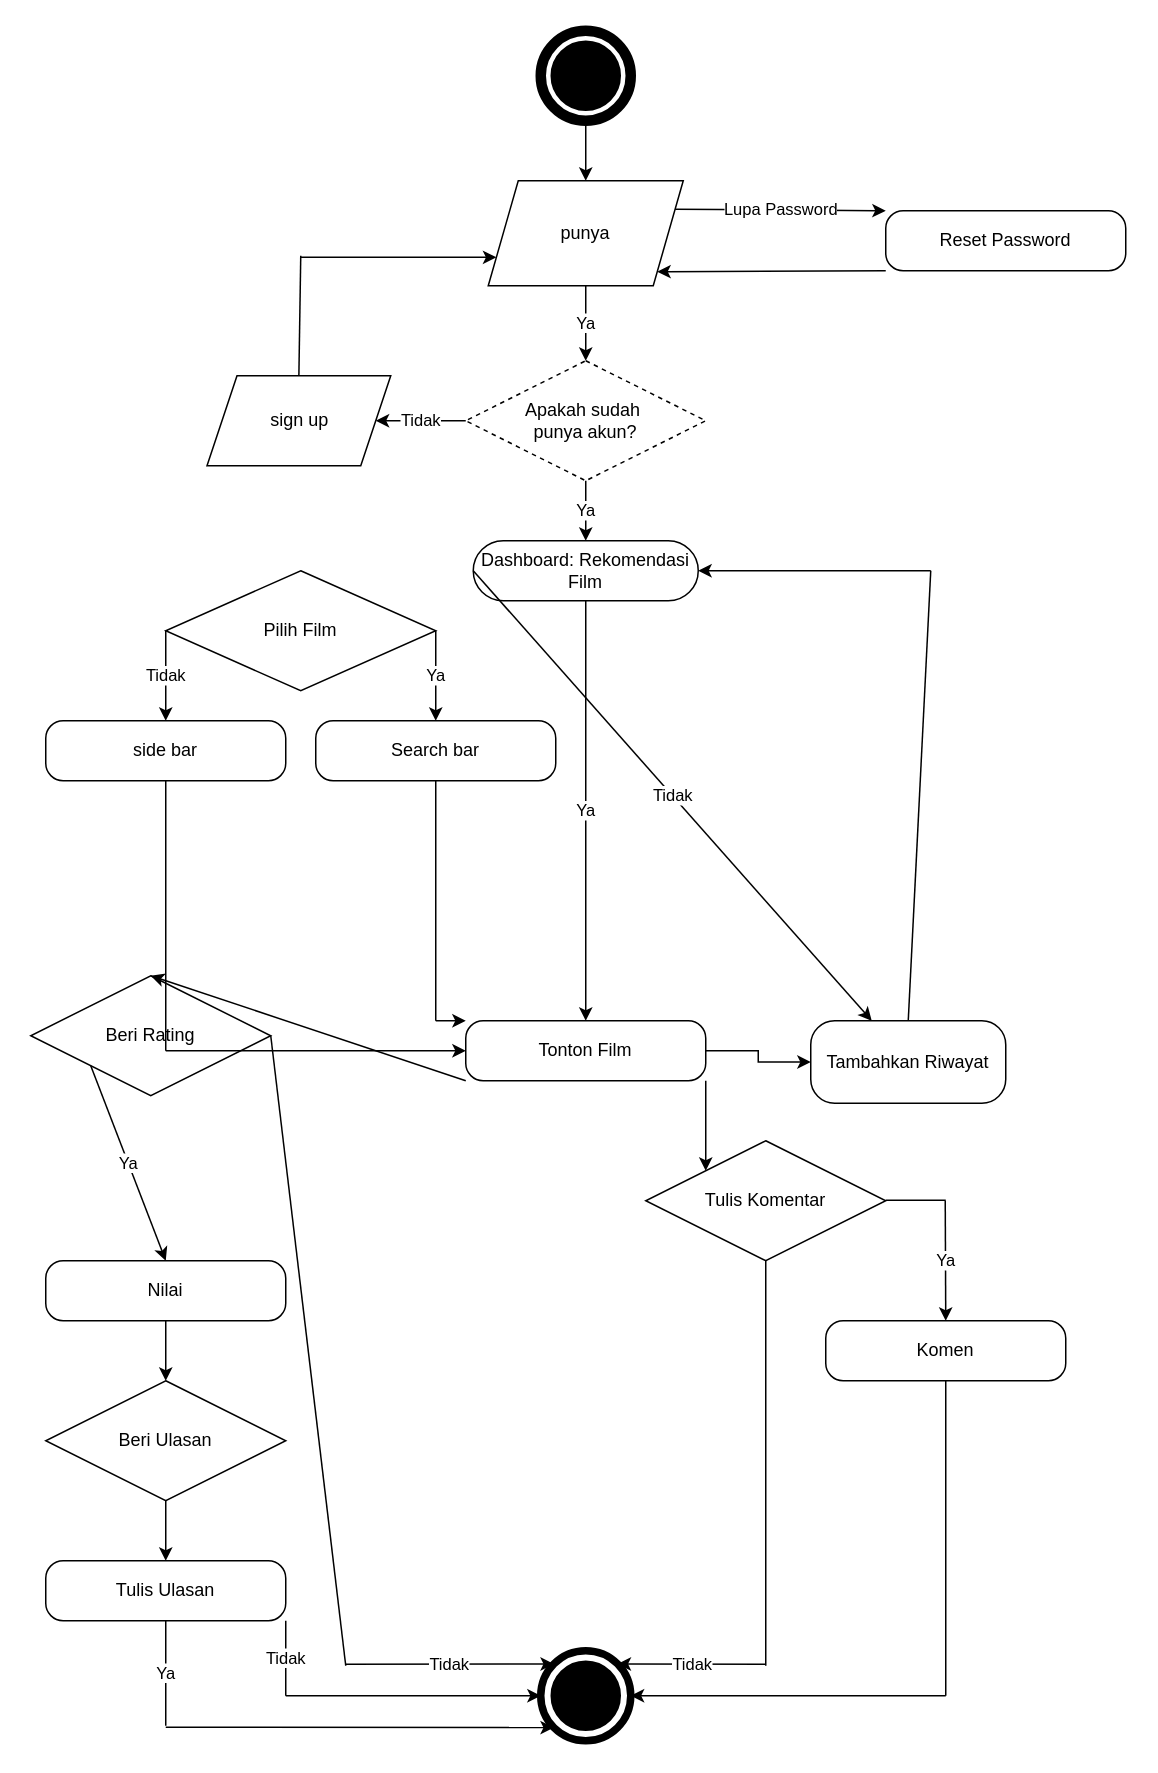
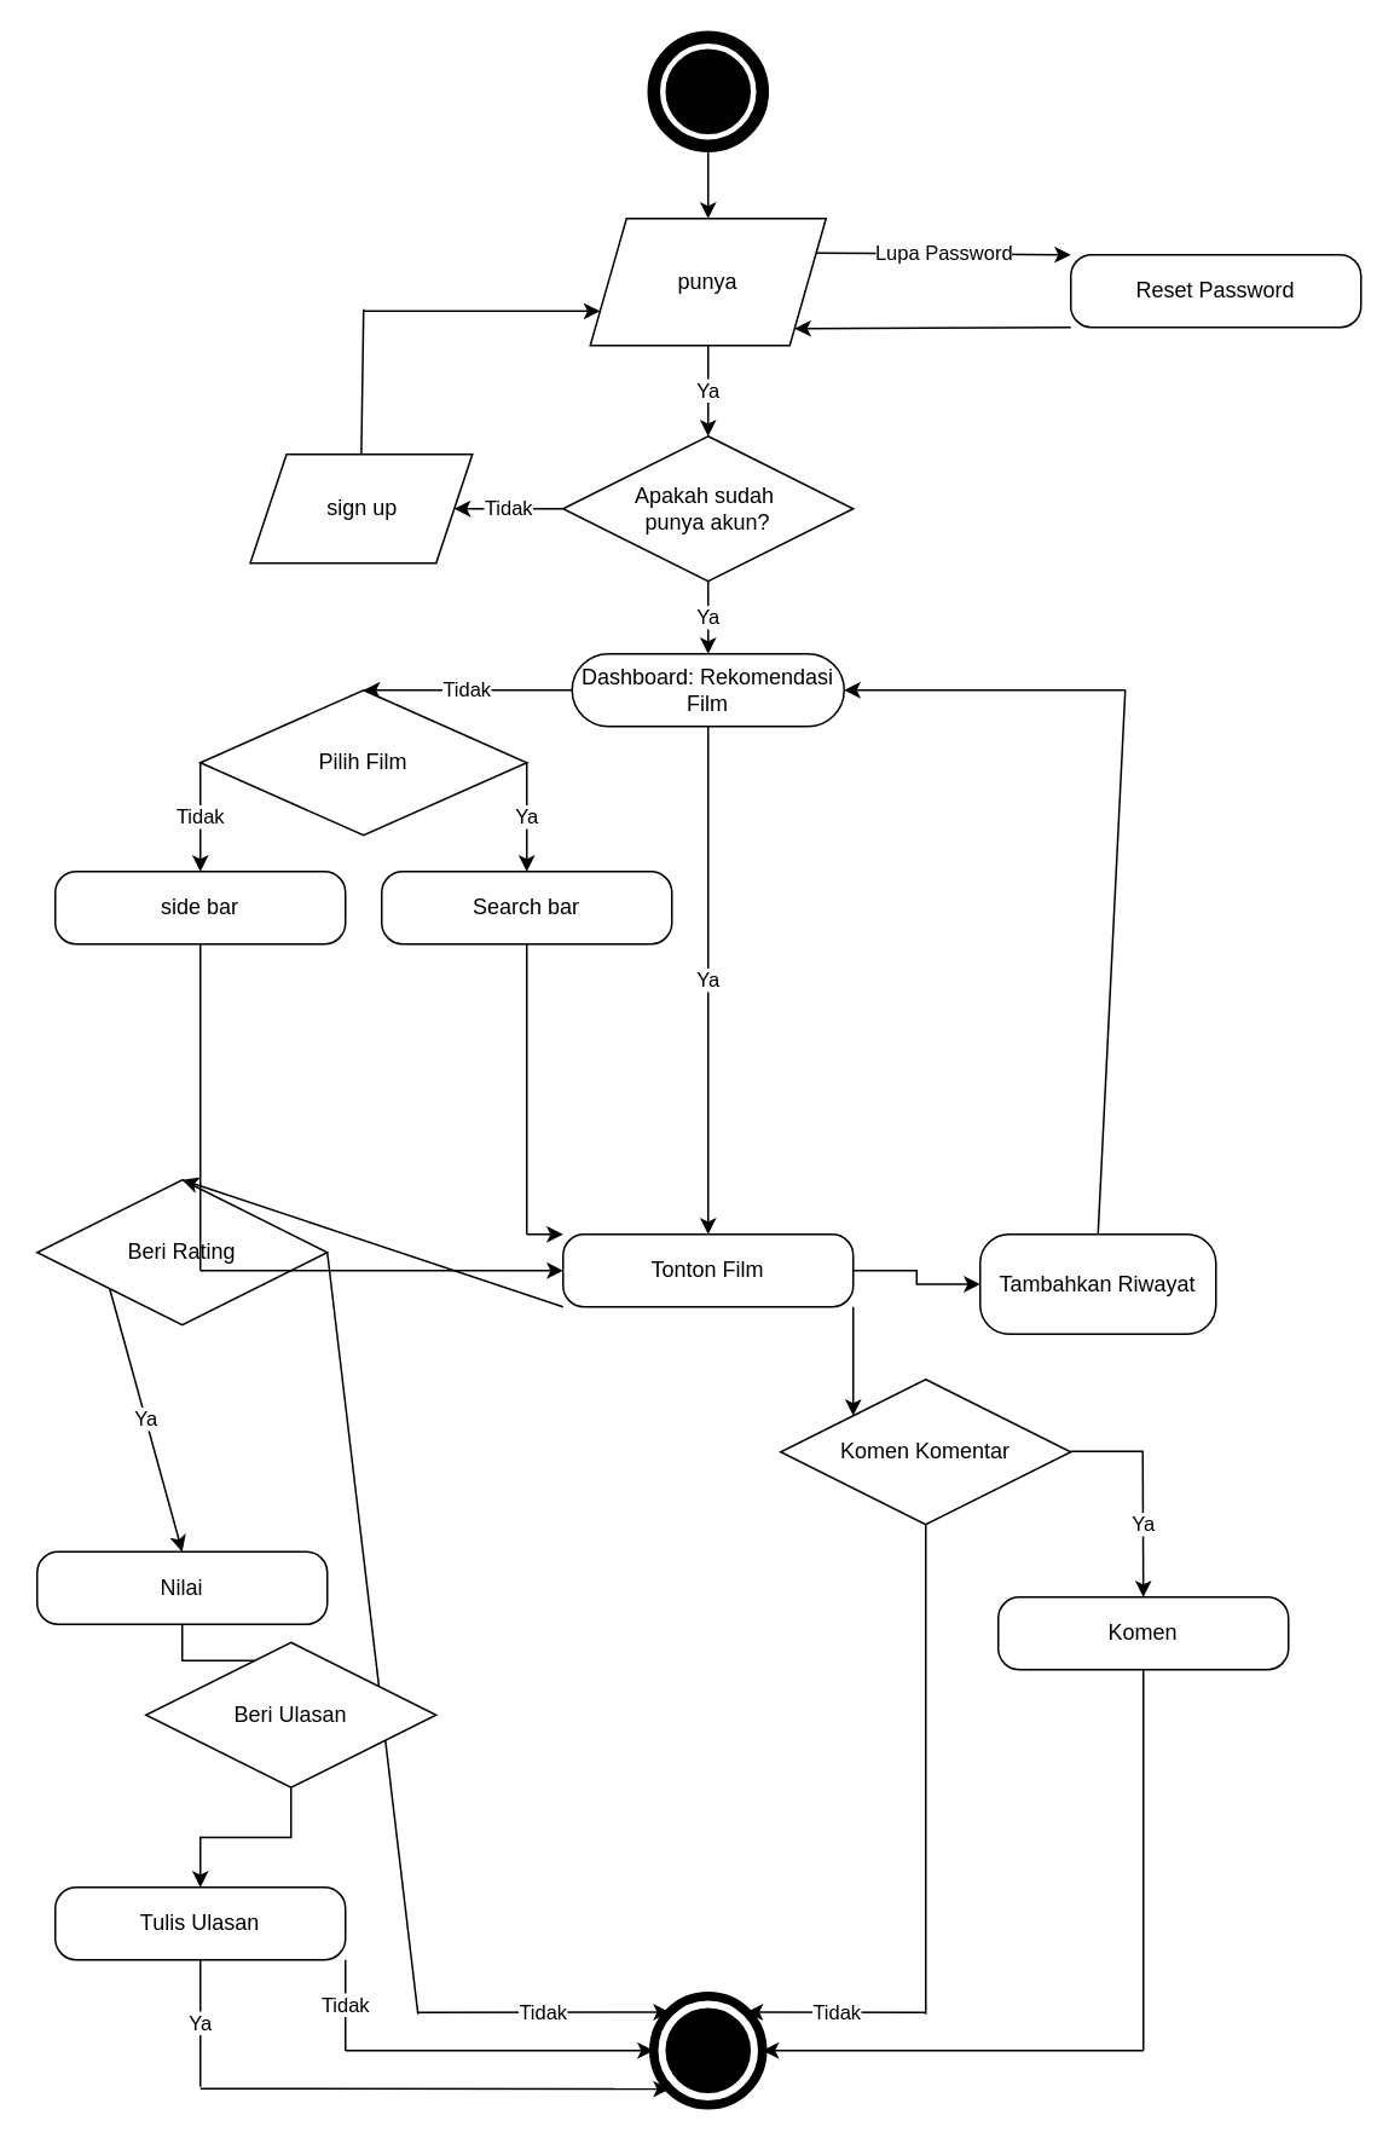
  <mxCell id="0" />
  <mxCell id="1" parent="0" />
  <mxCell id="2" value="Dashboard: Rekomendasi Film" style="rounded=1;whiteSpace=wrap;html=1;arcSize=50;" vertex="1" parent="1"><mxGeometry x="315" y="360" width="150" height="40" as="geometry" /></mxCell>
  <mxCell id="3" value="" style="ellipse;whiteSpace=wrap;html=1;aspect=fixed;strokeWidth=7;" vertex="1" parent="1"><mxGeometry x="360" y="20" width="60" height="60" as="geometry" /></mxCell>
- <mxCell id="4" value="Apakah sudah&amp;nbsp;&lt;div&gt;punya akun?&lt;/div&gt;" style="rhombus;whiteSpace=wrap;html=1;dashed=1;" vertex="1" parent="1"><mxGeometry x="310" y="240" width="160" height="80" as="geometry" /></mxCell>
+ <mxCell id="4" value="Apakah sudah&amp;nbsp;&lt;div&gt;punya akun?&lt;/div&gt;" style="rhombus;whiteSpace=wrap;html=1;" vertex="1" parent="1"><mxGeometry x="310" y="240" width="160" height="80" as="geometry" /></mxCell>
  <mxCell id="5" value="" style="ellipse;whiteSpace=wrap;html=1;aspect=fixed;fillColor=#000000;strokeWidth=7;" vertex="1" parent="1"><mxGeometry x="370" y="30" width="40" height="40" as="geometry" /></mxCell>
  <mxCell id="6" value="sign up" style="shape=parallelogram;perimeter=parallelogramPerimeter;whiteSpace=wrap;html=1;fixedSize=1;" vertex="1" parent="1"><mxGeometry x="137.5" y="250" width="122.5" height="60" as="geometry" /></mxCell>
  <mxCell id="7" value="punya" style="shape=parallelogram;perimeter=parallelogramPerimeter;whiteSpace=wrap;html=1;fixedSize=1;" vertex="1" parent="1"><mxGeometry x="325" y="120" width="130" height="70" as="geometry" /></mxCell>
  <mxCell id="8" value="Pilih Film" style="rhombus;whiteSpace=wrap;html=1;" vertex="1" parent="1"><mxGeometry x="110" y="380" width="180" height="80" as="geometry" /></mxCell>
- <mxCell id="9" value="Tidak" style="endArrow=classic;html=1;rounded=0;exitX=0;exitY=0.5;exitDx=0;exitDy=0;" edge="1" parent="1" source="2" target="37"><mxGeometry width="50" height="50" relative="1" as="geometry"><mxPoint x="410" y="220" as="sourcePoint" /><mxPoint x="410" y="260" as="targetPoint" /></mxGeometry></mxCell>
+ <mxCell id="9" value="Tidak" style="endArrow=classic;html=1;rounded=0;exitX=0;exitY=0.5;exitDx=0;exitDy=0;entryX=0.5;entryY=0;entryDx=0;entryDy=0;" edge="1" parent="1" source="2" target="8"><mxGeometry width="50" height="50" relative="1" as="geometry"><mxPoint x="410" y="220" as="sourcePoint" /><mxPoint x="410" y="260" as="targetPoint" /></mxGeometry></mxCell>
  <mxCell id="10" value="side bar" style="rounded=1;whiteSpace=wrap;html=1;arcSize=29;" vertex="1" parent="1"><mxGeometry x="30" y="480" width="160" height="40" as="geometry" /></mxCell>
  <mxCell id="11" value="Ya" style="endArrow=classic;html=1;rounded=0;exitX=1;exitY=0.5;exitDx=0;exitDy=0;entryX=0.5;entryY=0;entryDx=0;entryDy=0;" edge="1" parent="1" source="8" target="18"><mxGeometry width="50" height="50" relative="1" as="geometry"><mxPoint x="400" y="410" as="sourcePoint" /><mxPoint x="575" y="560" as="targetPoint" /></mxGeometry></mxCell>
  <mxCell id="12" value="Tidak" style="endArrow=classic;html=1;rounded=0;exitX=0;exitY=0.5;exitDx=0;exitDy=0;entryX=0.5;entryY=0;entryDx=0;entryDy=0;" edge="1" parent="1" source="8" target="10"><mxGeometry width="50" height="50" relative="1" as="geometry"><mxPoint x="410" y="420" as="sourcePoint" /><mxPoint x="410" y="460" as="targetPoint" /></mxGeometry></mxCell>
  <mxCell id="13" value="" style="endArrow=classic;html=1;rounded=0;entryX=0;entryY=0;entryDx=0;entryDy=0;" edge="1" parent="1" target="21"><mxGeometry width="50" height="50" relative="1" as="geometry"><mxPoint x="290" y="680" as="sourcePoint" /><mxPoint x="660" y="750" as="targetPoint" /></mxGeometry></mxCell>
  <mxCell id="14" value="Ya" style="endArrow=classic;html=1;rounded=0;exitX=0.5;exitY=1;exitDx=0;exitDy=0;entryX=0.5;entryY=0;entryDx=0;entryDy=0;" edge="1" parent="1" source="4" target="2"><mxGeometry width="50" height="50" relative="1" as="geometry"><mxPoint x="690" y="220" as="sourcePoint" /><mxPoint x="690" y="260" as="targetPoint" /></mxGeometry></mxCell>
  <mxCell id="15" value="Tidak" style="endArrow=classic;html=1;rounded=0;exitX=0;exitY=0.5;exitDx=0;exitDy=0;entryX=1;entryY=0.5;entryDx=0;entryDy=0;" edge="1" parent="1" source="4" target="6"><mxGeometry width="50" height="50" relative="1" as="geometry"><mxPoint x="700" y="230" as="sourcePoint" /><mxPoint x="700" y="270" as="targetPoint" /></mxGeometry></mxCell>
  <mxCell id="16" value="" style="endArrow=classic;html=1;rounded=0;entryX=0;entryY=0.75;entryDx=0;entryDy=0;" edge="1" parent="1" target="7"><mxGeometry width="50" height="50" relative="1" as="geometry"><mxPoint x="200" y="171" as="sourcePoint" /><mxPoint x="325" y="180" as="targetPoint" /></mxGeometry></mxCell>
  <mxCell id="17" value="Ya" style="endArrow=classic;html=1;rounded=0;exitX=0.5;exitY=1;exitDx=0;exitDy=0;entryX=0.5;entryY=0;entryDx=0;entryDy=0;" edge="1" parent="1" source="7" target="4"><mxGeometry width="50" height="50" relative="1" as="geometry"><mxPoint x="720" y="250" as="sourcePoint" /><mxPoint x="720" y="290" as="targetPoint" /></mxGeometry></mxCell>
  <mxCell id="18" value="Search bar" style="rounded=1;whiteSpace=wrap;html=1;arcSize=29;" vertex="1" parent="1"><mxGeometry x="210" y="480" width="160" height="40" as="geometry" /></mxCell>
  <mxCell id="19" value="Beri Rating" style="rhombus;whiteSpace=wrap;html=1;" vertex="1" parent="1"><mxGeometry x="20" y="650" width="160" height="80" as="geometry" /></mxCell>
  <mxCell id="20" style="edgeStyle=orthogonalEdgeStyle;rounded=0;orthogonalLoop=1;jettySize=auto;html=1;entryX=0;entryY=0.5;entryDx=0;entryDy=0;" edge="1" parent="1" source="21" target="37"><mxGeometry relative="1" as="geometry" /></mxCell>
  <mxCell id="21" value="Tonton Film" style="rounded=1;whiteSpace=wrap;html=1;arcSize=29;" vertex="1" parent="1"><mxGeometry x="310" y="680" width="160" height="40" as="geometry" /></mxCell>
  <mxCell id="22" value="" style="endArrow=classic;html=1;rounded=0;entryX=0;entryY=0.5;entryDx=0;entryDy=0;" edge="1" parent="1" target="21"><mxGeometry width="50" height="50" relative="1" as="geometry"><mxPoint x="110" y="700" as="sourcePoint" /><mxPoint x="670" y="760" as="targetPoint" /><Array as="points" /></mxGeometry></mxCell>
  <mxCell id="23" style="edgeStyle=orthogonalEdgeStyle;rounded=0;orthogonalLoop=1;jettySize=auto;html=1;entryX=0.5;entryY=0;entryDx=0;entryDy=0;" edge="1" parent="1" source="24" target="52"><mxGeometry relative="1" as="geometry" /></mxCell>
- <mxCell id="24" value="Nilai" style="rounded=1;whiteSpace=wrap;html=1;arcSize=29;" vertex="1" parent="1"><mxGeometry x="30" y="840" width="160" height="40" as="geometry" /></mxCell>
+ <mxCell id="24" value="Nilai" style="rounded=1;whiteSpace=wrap;html=1;arcSize=29;" vertex="1" parent="1"><mxGeometry x="20" y="855" width="160" height="40" as="geometry" /></mxCell>
  <mxCell id="25" value="Ya" style="endArrow=classic;html=1;rounded=0;entryX=0.5;entryY=0;entryDx=0;entryDy=0;exitX=0;exitY=1;exitDx=0;exitDy=0;" edge="1" parent="1" source="19" target="24"><mxGeometry width="50" height="50" relative="1" as="geometry"><mxPoint x="150" y="800" as="sourcePoint" /><mxPoint x="280" y="770" as="targetPoint" /></mxGeometry></mxCell>
  <mxCell id="26" value="Tidak" style="endArrow=classic;html=1;rounded=0;entryX=0;entryY=0;entryDx=0;entryDy=0;" edge="1" parent="1" target="27"><mxGeometry width="50" height="50" relative="1" as="geometry"><mxPoint x="230" y="1109" as="sourcePoint" /><mxPoint x="315" y="980" as="targetPoint" /></mxGeometry></mxCell>
  <mxCell id="27" value="" style="ellipse;whiteSpace=wrap;html=1;aspect=fixed;strokeWidth=5;" vertex="1" parent="1"><mxGeometry x="360" y="1100" width="60" height="60" as="geometry" /></mxCell>
  <mxCell id="28" value="" style="ellipse;whiteSpace=wrap;html=1;aspect=fixed;fillColor=#000000;strokeWidth=7;" vertex="1" parent="1"><mxGeometry x="370" y="1110" width="40" height="40" as="geometry" /></mxCell>
  <mxCell id="29" value="" style="endArrow=classic;html=1;rounded=0;exitX=0.5;exitY=1;exitDx=0;exitDy=0;entryX=0.5;entryY=0;entryDx=0;entryDy=0;" edge="1" parent="1" source="3" target="7"><mxGeometry width="50" height="50" relative="1" as="geometry"><mxPoint x="400" y="200" as="sourcePoint" /><mxPoint x="400" y="250" as="targetPoint" /></mxGeometry></mxCell>
  <mxCell id="30" value="Ya" style="endArrow=classic;html=1;rounded=0;exitX=0.5;exitY=1;exitDx=0;exitDy=0;entryX=0.5;entryY=0;entryDx=0;entryDy=0;" edge="1" parent="1" source="2" target="21"><mxGeometry width="50" height="50" relative="1" as="geometry"><mxPoint x="370" y="500" as="sourcePoint" /><mxPoint x="425" y="570" as="targetPoint" /></mxGeometry></mxCell>
  <mxCell id="31" value="" style="endArrow=none;html=1;rounded=0;exitX=0.5;exitY=0;exitDx=0;exitDy=0;" edge="1" parent="1" source="6"><mxGeometry width="50" height="50" relative="1" as="geometry"><mxPoint x="199.38" y="250" as="sourcePoint" /><mxPoint x="200" y="170" as="targetPoint" /><Array as="points" /></mxGeometry></mxCell>
  <mxCell id="32" value="" style="endArrow=none;html=1;rounded=0;entryX=0.5;entryY=1;entryDx=0;entryDy=0;" edge="1" parent="1" target="10"><mxGeometry width="50" height="50" relative="1" as="geometry"><mxPoint x="110" y="700" as="sourcePoint" /><mxPoint x="106" y="550" as="targetPoint" /></mxGeometry></mxCell>
  <mxCell id="33" value="" style="endArrow=none;html=1;rounded=0;entryX=0.5;entryY=1;entryDx=0;entryDy=0;" edge="1" parent="1" target="18"><mxGeometry width="50" height="50" relative="1" as="geometry"><mxPoint x="290" y="680" as="sourcePoint" /><mxPoint x="232" y="560" as="targetPoint" /></mxGeometry></mxCell>
  <mxCell id="34" value="Lupa Password" style="endArrow=classic;html=1;rounded=0;exitX=1;exitY=0.25;exitDx=0;exitDy=0;entryX=0;entryY=0;entryDx=0;entryDy=0;" edge="1" parent="1" source="7" target="35"><mxGeometry width="50" height="50" relative="1" as="geometry"><mxPoint x="230" y="310" as="sourcePoint" /><mxPoint x="510" y="160" as="targetPoint" /></mxGeometry></mxCell>
  <mxCell id="35" value="Reset Password" style="rounded=1;whiteSpace=wrap;html=1;arcSize=29;" vertex="1" parent="1"><mxGeometry x="590" y="140" width="160" height="40" as="geometry" /></mxCell>
  <mxCell id="36" value="" style="endArrow=classic;html=1;rounded=0;entryX=1;entryY=1;entryDx=0;entryDy=0;exitX=0;exitY=1;exitDx=0;exitDy=0;" edge="1" parent="1" source="35" target="7"><mxGeometry width="50" height="50" relative="1" as="geometry"><mxPoint x="580" y="290" as="sourcePoint" /><mxPoint x="500" y="190" as="targetPoint" /></mxGeometry></mxCell>
  <mxCell id="37" value="Tambahkan Riwayat" style="rounded=1;whiteSpace=wrap;html=1;arcSize=29;" vertex="1" parent="1"><mxGeometry x="540" y="680" width="130" height="55" as="geometry" /></mxCell>
  <mxCell id="38" value="" style="endArrow=classic;html=1;rounded=0;entryX=1;entryY=0.5;entryDx=0;entryDy=0;" edge="1" parent="1" target="2"><mxGeometry width="50" height="50" relative="1" as="geometry"><mxPoint x="620" y="380" as="sourcePoint" /><mxPoint x="310" y="560" as="targetPoint" /></mxGeometry></mxCell>
  <mxCell id="39" value="" style="endArrow=none;html=1;rounded=0;entryX=0.5;entryY=0;entryDx=0;entryDy=0;" edge="1" parent="1" target="37"><mxGeometry width="50" height="50" relative="1" as="geometry"><mxPoint x="620" y="380" as="sourcePoint" /><mxPoint x="310" y="560" as="targetPoint" /></mxGeometry></mxCell>
- <mxCell id="40" value="Tulis Komentar" style="rhombus;whiteSpace=wrap;html=1;" vertex="1" parent="1"><mxGeometry x="430" y="760" width="160" height="80" as="geometry" /></mxCell>
+ <mxCell id="40" value="Komen Komentar" style="rhombus;whiteSpace=wrap;html=1;" vertex="1" parent="1"><mxGeometry x="430" y="760" width="160" height="80" as="geometry" /></mxCell>
  <mxCell id="41" value="" style="endArrow=classic;html=1;rounded=0;entryX=0.5;entryY=0;entryDx=0;entryDy=0;exitX=0;exitY=1;exitDx=0;exitDy=0;" edge="1" parent="1" source="21" target="19"><mxGeometry width="50" height="50" relative="1" as="geometry"><mxPoint x="310" y="751.21" as="sourcePoint" /><mxPoint x="408.787" y="749.997" as="targetPoint" /></mxGeometry></mxCell>
  <mxCell id="42" value="" style="endArrow=classic;html=1;rounded=0;entryX=0;entryY=0;entryDx=0;entryDy=0;exitX=1;exitY=1;exitDx=0;exitDy=0;" edge="1" parent="1" source="21" target="40"><mxGeometry width="50" height="50" relative="1" as="geometry"><mxPoint x="570" y="910.61" as="sourcePoint" /><mxPoint x="668.787" y="909.397" as="targetPoint" /></mxGeometry></mxCell>
  <mxCell id="43" value="Komen" style="rounded=1;whiteSpace=wrap;html=1;arcSize=29;" vertex="1" parent="1"><mxGeometry x="550" y="880" width="160" height="40" as="geometry" /></mxCell>
  <mxCell id="44" value="Ya" style="endArrow=classic;html=1;rounded=0;entryX=0.5;entryY=0;entryDx=0;entryDy=0;" edge="1" parent="1" target="43"><mxGeometry width="50" height="50" relative="1" as="geometry"><mxPoint x="629.66" y="800" as="sourcePoint" /><mxPoint x="629.66" y="880" as="targetPoint" /></mxGeometry></mxCell>
  <mxCell id="45" value="" style="endArrow=none;html=1;rounded=0;entryX=0;entryY=0.5;entryDx=0;entryDy=0;" edge="1" parent="1"><mxGeometry width="50" height="50" relative="1" as="geometry"><mxPoint x="590" y="799.66" as="sourcePoint" /><mxPoint x="630" y="799.66" as="targetPoint" /><Array as="points"><mxPoint x="610" y="799.66" /></Array></mxGeometry></mxCell>
  <mxCell id="46" value="Tidak" style="endArrow=classic;html=1;rounded=0;entryX=1;entryY=0;entryDx=0;entryDy=0;" edge="1" parent="1" target="27"><mxGeometry width="50" height="50" relative="1" as="geometry"><mxPoint x="510" y="1109" as="sourcePoint" /><mxPoint x="509.66" y="960" as="targetPoint" /></mxGeometry></mxCell>
  <mxCell id="47" value="" style="endArrow=classic;html=1;rounded=0;entryX=1;entryY=0.5;entryDx=0;entryDy=0;" edge="1" parent="1" target="27"><mxGeometry width="50" height="50" relative="1" as="geometry"><mxPoint x="630" y="1130" as="sourcePoint" /><mxPoint x="598.787" y="998.787" as="targetPoint" /></mxGeometry></mxCell>
  <mxCell id="48" value="" style="endArrow=none;html=1;rounded=0;entryX=0.5;entryY=1;entryDx=0;entryDy=0;" edge="1" parent="1" target="43"><mxGeometry width="50" height="50" relative="1" as="geometry"><mxPoint x="630" y="1130" as="sourcePoint" /><mxPoint x="630" y="930" as="targetPoint" /></mxGeometry></mxCell>
  <mxCell id="49" value="" style="endArrow=none;html=1;rounded=0;entryX=0.5;entryY=1;entryDx=0;entryDy=0;" edge="1" parent="1" target="40"><mxGeometry width="50" height="50" relative="1" as="geometry"><mxPoint x="510" y="1110" as="sourcePoint" /><mxPoint x="509.58" y="900" as="targetPoint" /></mxGeometry></mxCell>
  <mxCell id="50" value="" style="endArrow=none;html=1;rounded=0;entryX=1;entryY=0.5;entryDx=0;entryDy=0;" edge="1" parent="1" target="19"><mxGeometry width="50" height="50" relative="1" as="geometry"><mxPoint x="230" y="1110" as="sourcePoint" /><mxPoint x="650" y="940" as="targetPoint" /></mxGeometry></mxCell>
  <mxCell id="51" style="edgeStyle=orthogonalEdgeStyle;rounded=0;orthogonalLoop=1;jettySize=auto;html=1;entryX=0.5;entryY=0;entryDx=0;entryDy=0;" edge="1" parent="1" source="52" target="54"><mxGeometry relative="1" as="geometry" /></mxCell>
- <mxCell id="52" value="Beri Ulasan" style="rhombus;whiteSpace=wrap;html=1;" vertex="1" parent="1"><mxGeometry x="30" y="920" width="160" height="80" as="geometry" /></mxCell>
+ <mxCell id="52" value="Beri Ulasan" style="rhombus;whiteSpace=wrap;html=1;" vertex="1" parent="1"><mxGeometry x="80" y="905" width="160" height="80" as="geometry" /></mxCell>
  <mxCell id="53" value="" style="endArrow=classic;html=1;rounded=0;entryX=0;entryY=1;entryDx=0;entryDy=0;" edge="1" parent="1" target="27"><mxGeometry width="50" height="50" relative="1" as="geometry"><mxPoint x="110" y="1151" as="sourcePoint" /><mxPoint x="430" y="1000" as="targetPoint" /></mxGeometry></mxCell>
  <mxCell id="54" value="Tulis Ulasan" style="rounded=1;whiteSpace=wrap;html=1;arcSize=29;" vertex="1" parent="1"><mxGeometry x="30" y="1040" width="160" height="40" as="geometry" /></mxCell>
  <mxCell id="55" value="" style="endArrow=classic;html=1;rounded=0;entryX=0;entryY=0.5;entryDx=0;entryDy=0;" edge="1" parent="1" target="27"><mxGeometry width="50" height="50" relative="1" as="geometry"><mxPoint x="190" y="1130" as="sourcePoint" /><mxPoint x="420" y="1010" as="targetPoint" /></mxGeometry></mxCell>
  <mxCell id="56" value="Tidak" style="endArrow=none;html=1;rounded=0;entryX=1;entryY=1;entryDx=0;entryDy=0;" edge="1" parent="1" target="54"><mxGeometry width="50" height="50" relative="1" as="geometry"><mxPoint x="190" y="1130" as="sourcePoint" /><mxPoint x="420" y="1010" as="targetPoint" /></mxGeometry></mxCell>
  <mxCell id="57" value="Ya" style="endArrow=none;html=1;rounded=0;entryX=0.5;entryY=1;entryDx=0;entryDy=0;" edge="1" parent="1" target="54"><mxGeometry width="50" height="50" relative="1" as="geometry"><mxPoint x="110" y="1150" as="sourcePoint" /><mxPoint x="420" y="1010" as="targetPoint" /></mxGeometry></mxCell>
